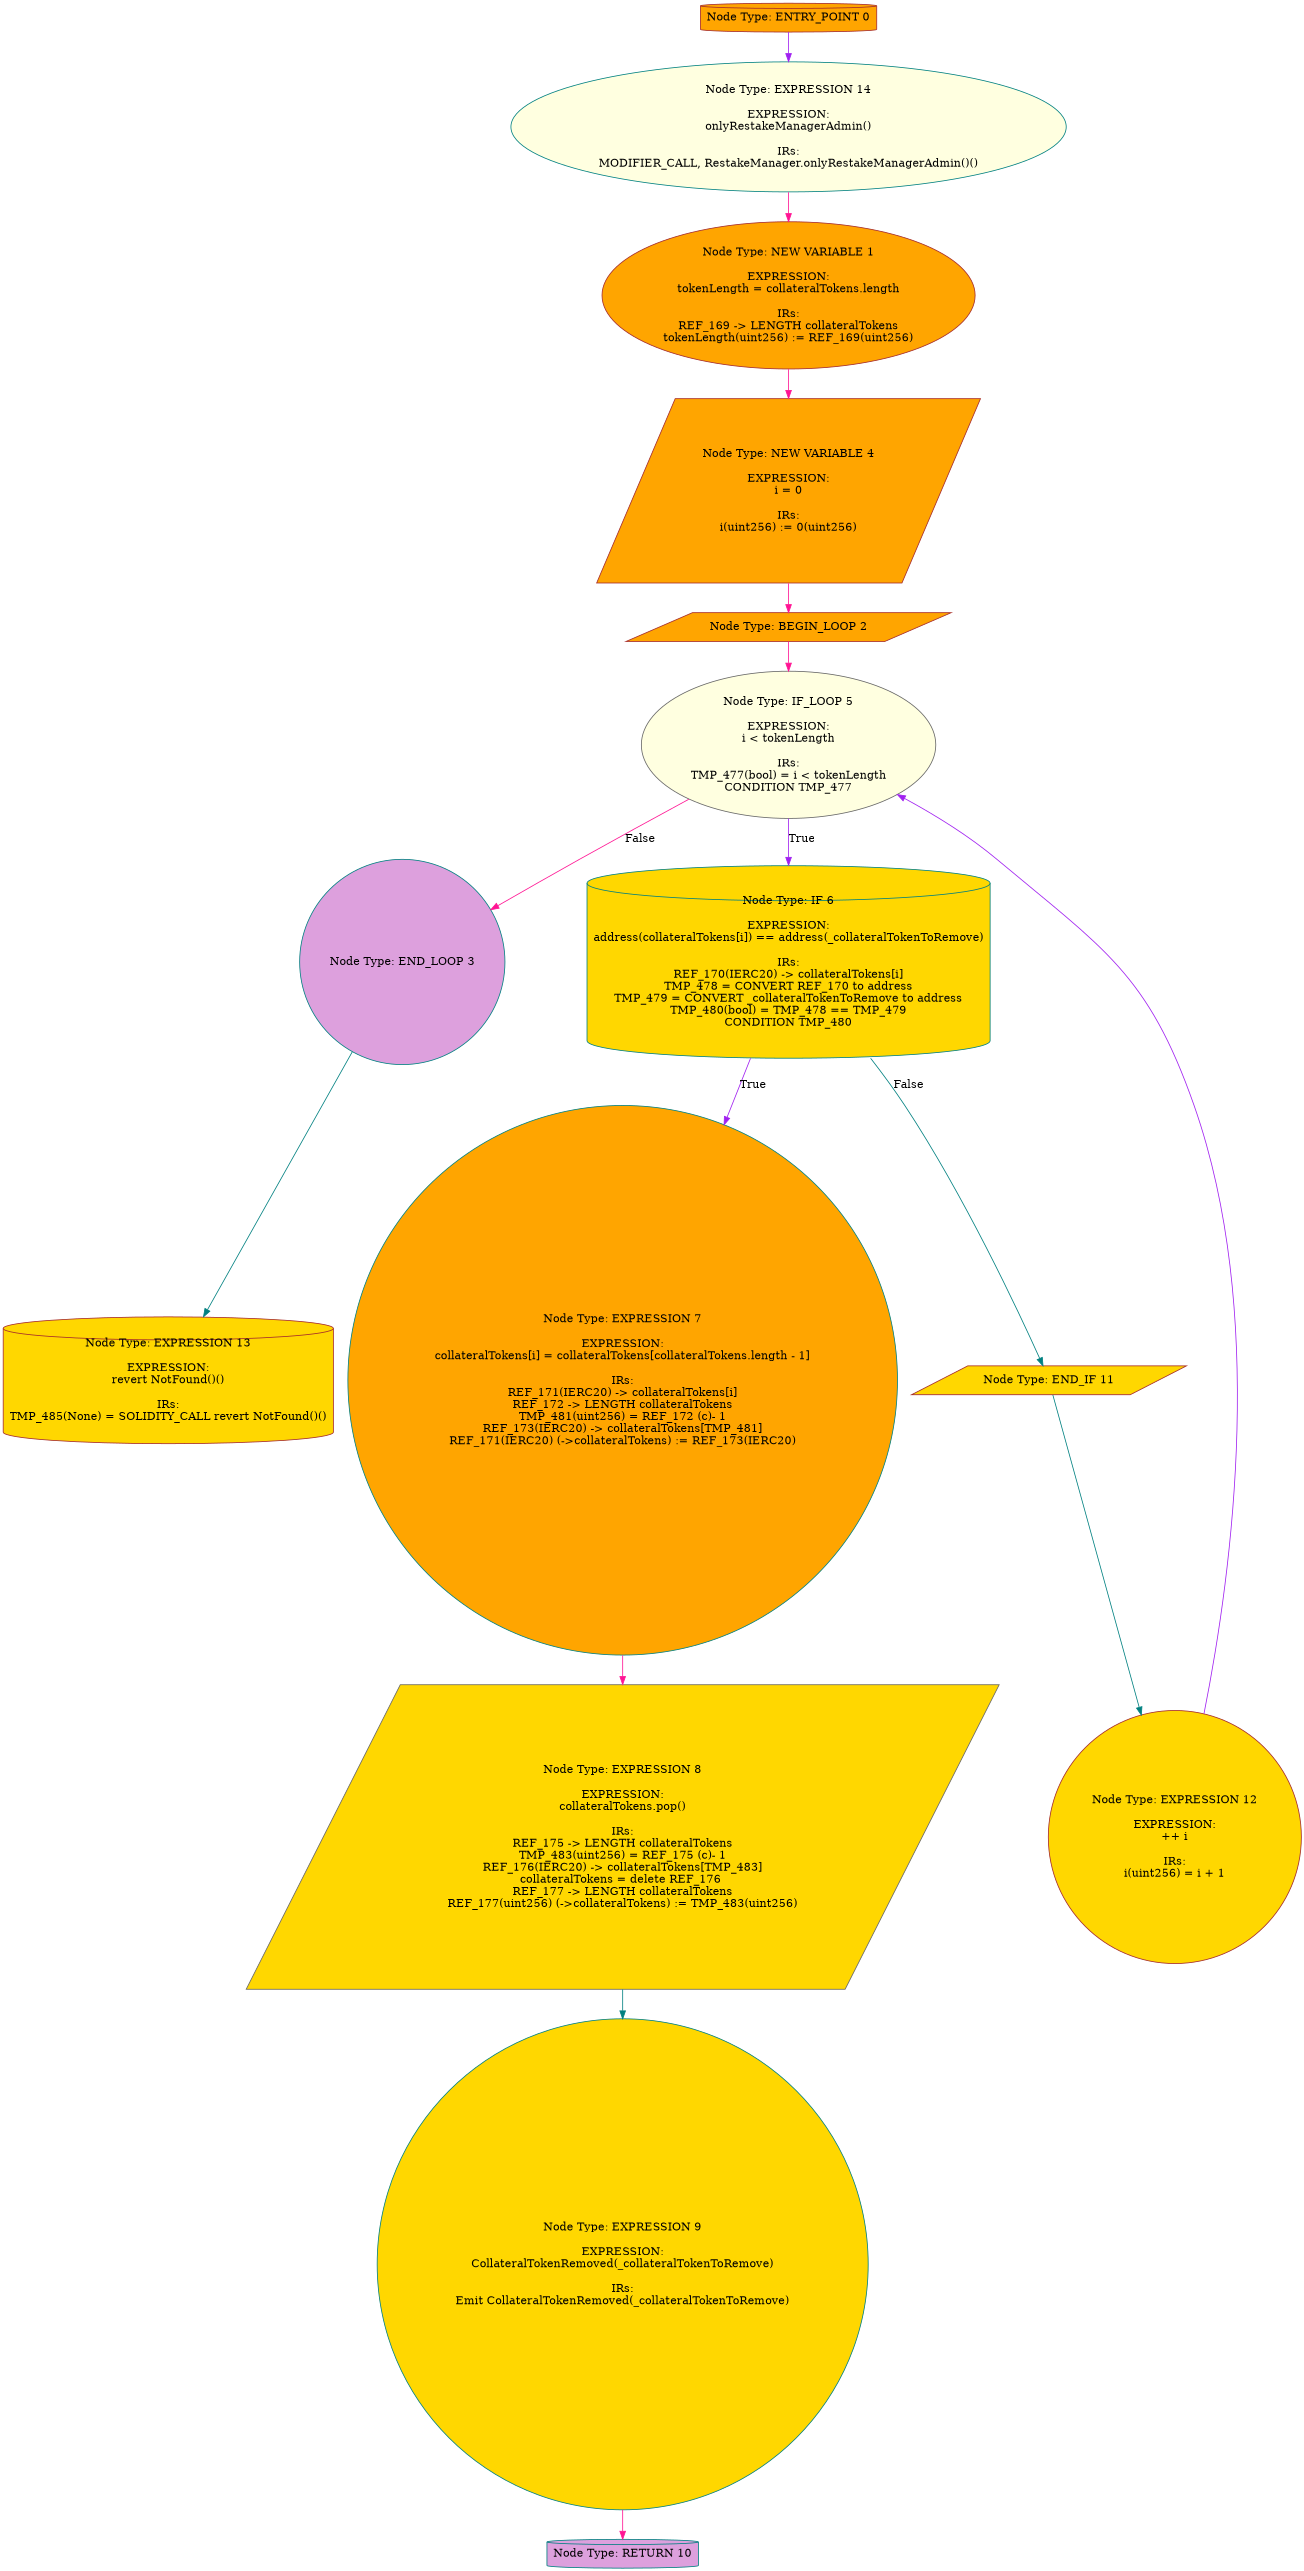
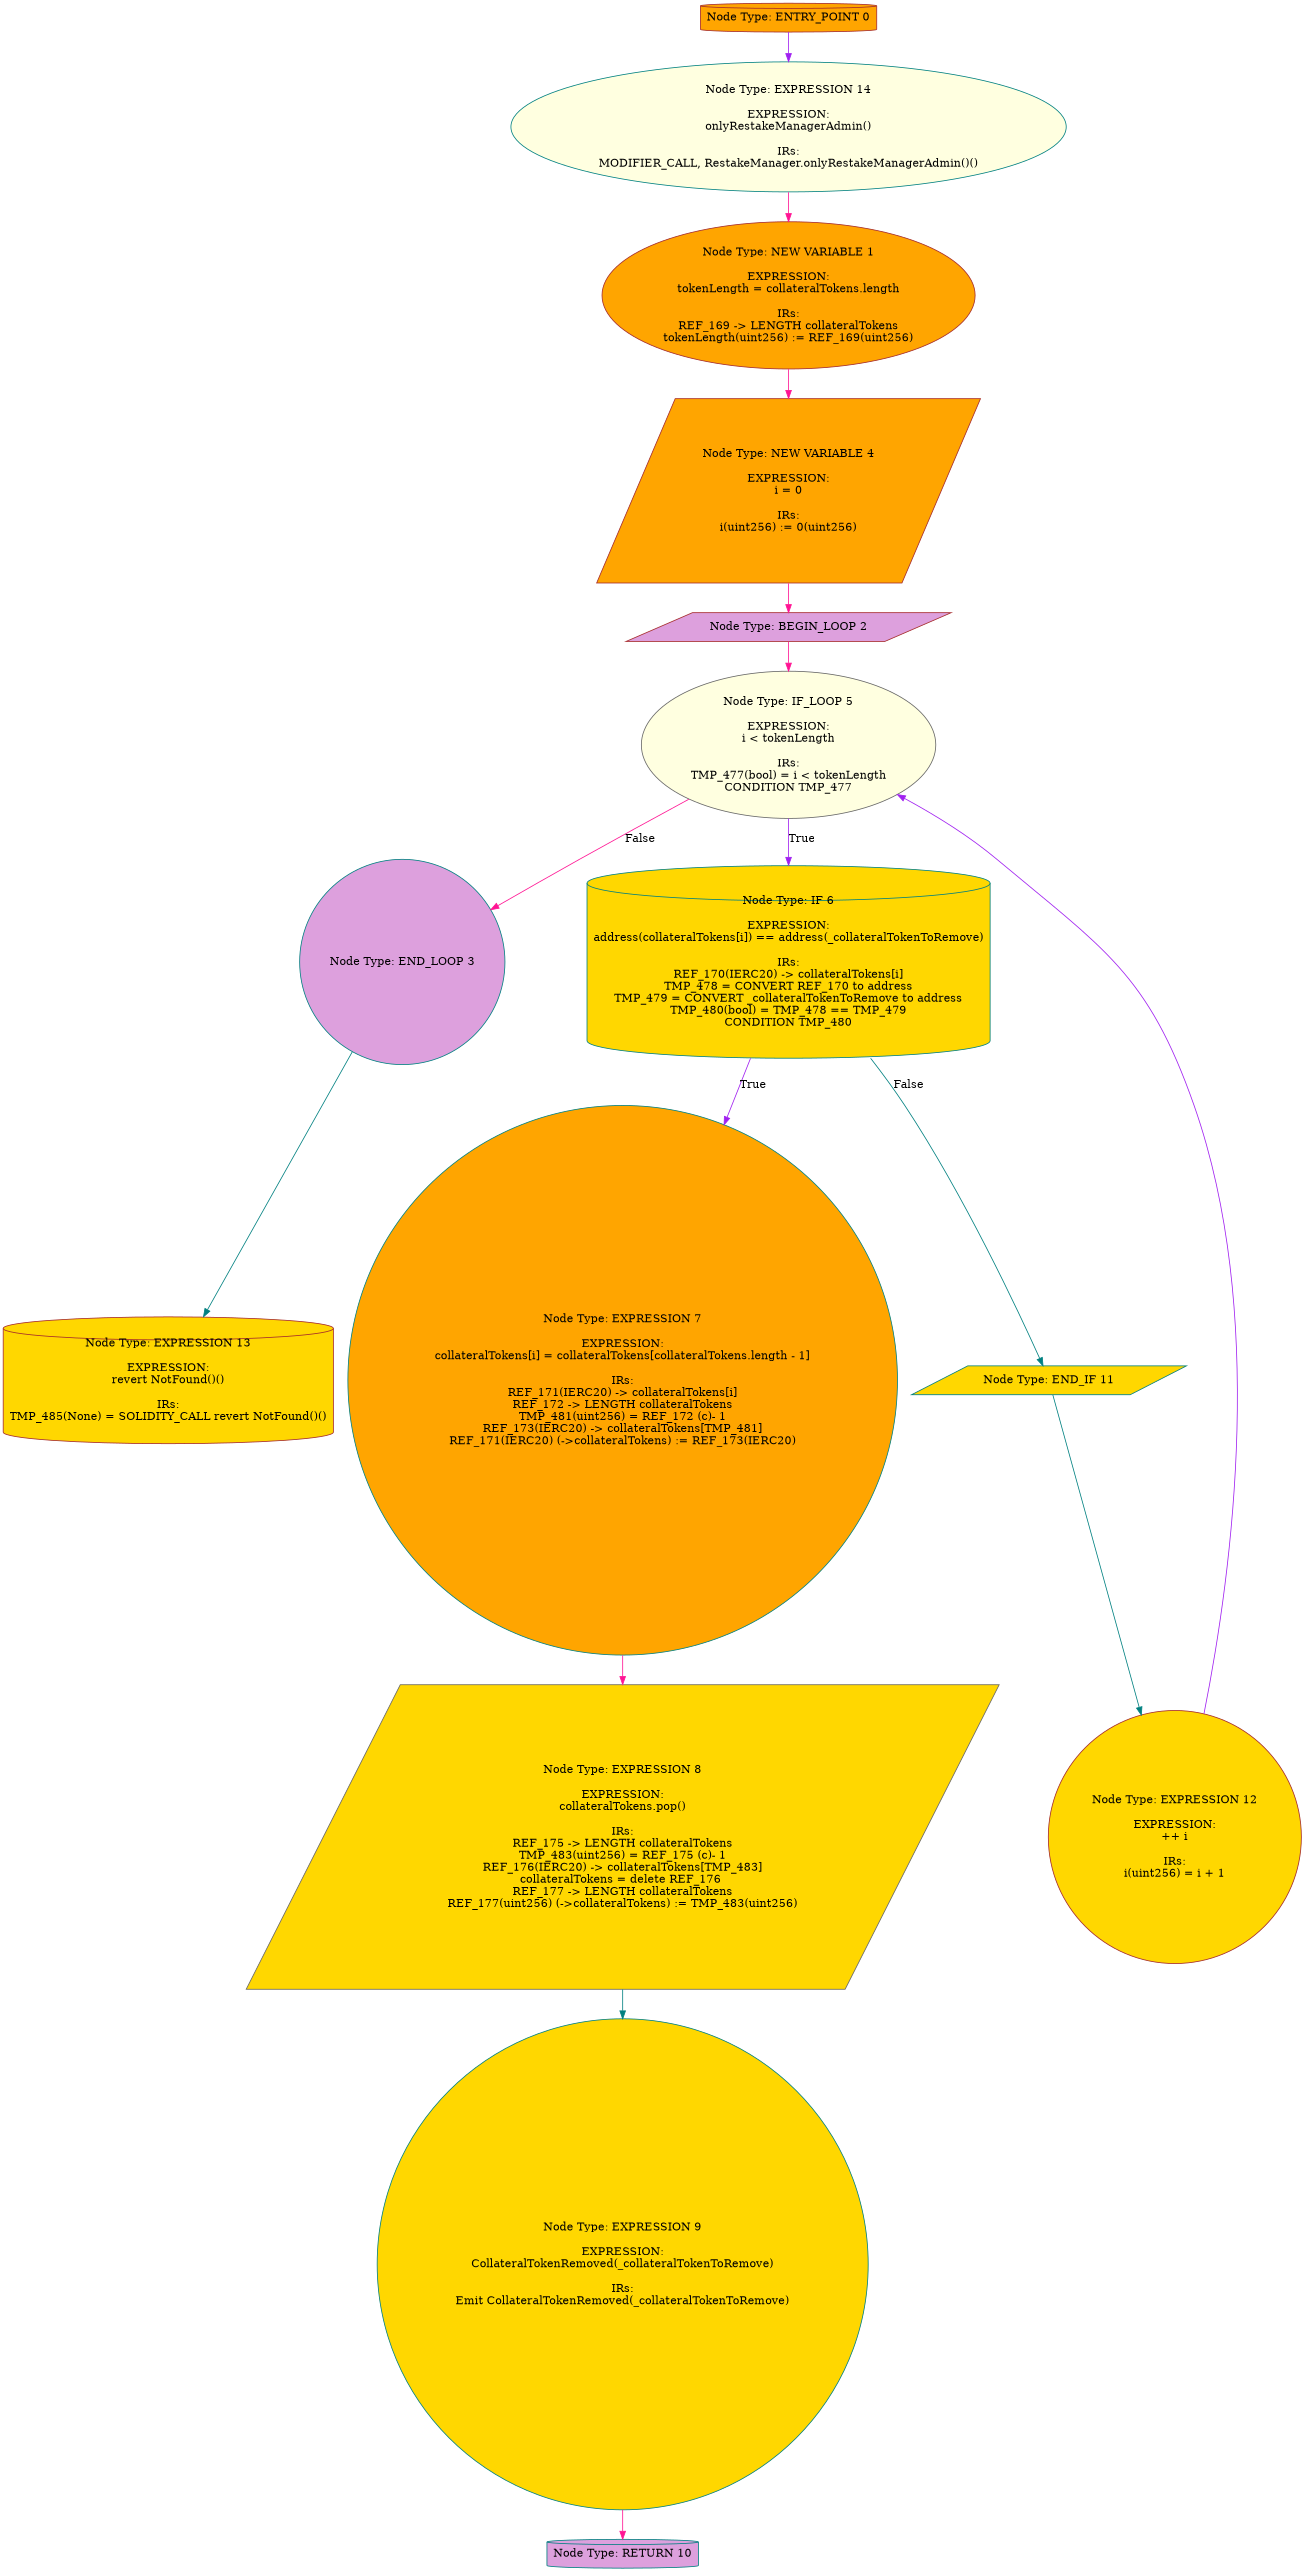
  digraph {
    node [color=brown fillcolor=gold shape=cylinder style=filled]
    edge [color=deeppink]
    n1 [fillcolor=orange label="Node Type: ENTRY_POINT 0\n"]
    n2 [color=teal fillcolor=lightyellow label="Node Type: EXPRESSION 14\n\nEXPRESSION:\nonlyRestakeManagerAdmin()\n\nIRs:\nMODIFIER_CALL, RestakeManager.onlyRestakeManagerAdmin()()" shape=ellipse]
    n3 [fillcolor=orange label="Node Type: NEW VARIABLE 1\n\nEXPRESSION:\ntokenLength = collateralTokens.length\n\nIRs:\nREF_169 -> LENGTH collateralTokens\ntokenLength(uint256) := REF_169(uint256)" shape=ellipse]
    n4 [fillcolor=orange label="Node Type: NEW VARIABLE 4\n\nEXPRESSION:\ni = 0\n\nIRs:\ni(uint256) := 0(uint256)" shape=parallelogram]
-   n5 [fillcolor=orange label="Node Type: BEGIN_LOOP 2\n" shape=parallelogram]
+   n5 [fillcolor=plum label="Node Type: BEGIN_LOOP 2\n" shape=parallelogram]
    n6 [color=gray40 fillcolor=lightyellow label="Node Type: IF_LOOP 5\n\nEXPRESSION:\ni < tokenLength\n\nIRs:\nTMP_477(bool) = i < tokenLength\nCONDITION TMP_477" shape=ellipse]
    n7 [color=teal fillcolor=plum label="Node Type: END_LOOP 3\n" shape=circle]
    n8 [color=teal label="Node Type: IF 6\n\nEXPRESSION:\naddress(collateralTokens[i]) == address(_collateralTokenToRemove)\n\nIRs:\nREF_170(IERC20) -> collateralTokens[i]\nTMP_478 = CONVERT REF_170 to address\nTMP_479 = CONVERT _collateralTokenToRemove to address\nTMP_480(bool) = TMP_478 == TMP_479\nCONDITION TMP_480"]
    n9 [label="Node Type: EXPRESSION 13\n\nEXPRESSION:\nrevert NotFound()()\n\nIRs:\nTMP_485(None) = SOLIDITY_CALL revert NotFound()()"]
    n10 [color=teal fillcolor=orange label="Node Type: EXPRESSION 7\n\nEXPRESSION:\ncollateralTokens[i] = collateralTokens[collateralTokens.length - 1]\n\nIRs:\nREF_171(IERC20) -> collateralTokens[i]\nREF_172 -> LENGTH collateralTokens\nTMP_481(uint256) = REF_172 (c)- 1\nREF_173(IERC20) -> collateralTokens[TMP_481]\nREF_171(IERC20) (->collateralTokens) := REF_173(IERC20)" shape=circle]
-   n11 [label="Node Type: END_IF 11\n" shape=parallelogram]
+   n11 [color=teal label="Node Type: END_IF 11\n" shape=parallelogram]
    n12 [color=gray40 label="Node Type: EXPRESSION 8\n\nEXPRESSION:\ncollateralTokens.pop()\n\nIRs:\nREF_175 -> LENGTH collateralTokens\nTMP_483(uint256) = REF_175 (c)- 1\nREF_176(IERC20) -> collateralTokens[TMP_483]\ncollateralTokens = delete REF_176 \nREF_177 -> LENGTH collateralTokens\nREF_177(uint256) (->collateralTokens) := TMP_483(uint256)" shape=parallelogram]
    n13 [label="Node Type: EXPRESSION 12\n\nEXPRESSION:\n++ i\n\nIRs:\ni(uint256) = i + 1" shape=circle]
    n14 [color=teal label="Node Type: EXPRESSION 9\n\nEXPRESSION:\nCollateralTokenRemoved(_collateralTokenToRemove)\n\nIRs:\nEmit CollateralTokenRemoved(_collateralTokenToRemove)" shape=circle]
    n15 [color=teal fillcolor=plum label="Node Type: RETURN 10\n"]
    n1 -> n2 [color=purple]
    n2 -> n3
    n3 -> n4
    n4 -> n5
    n5 -> n6
    n6 -> n7 [label=False]
    n6 -> n8 [color=purple label=True]
    n7 -> n9 [color=teal]
    n8 -> n10 [color=purple label=True]
    n8 -> n11 [color=teal label=False]
    n10 -> n12
    n11 -> n13 [color=teal]
    n12 -> n14 [color=teal]
    n13 -> n6 [color=purple]
    n14 -> n15
  }
